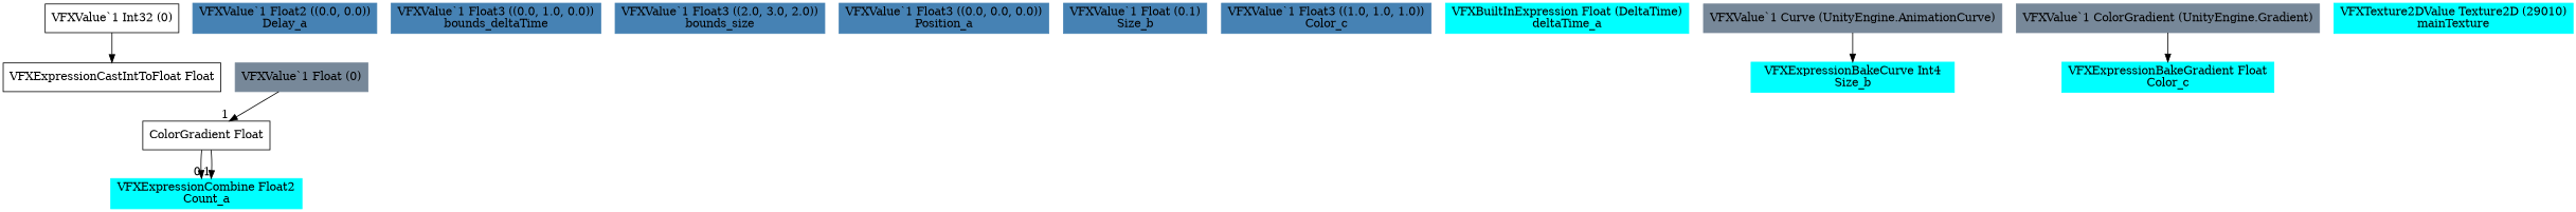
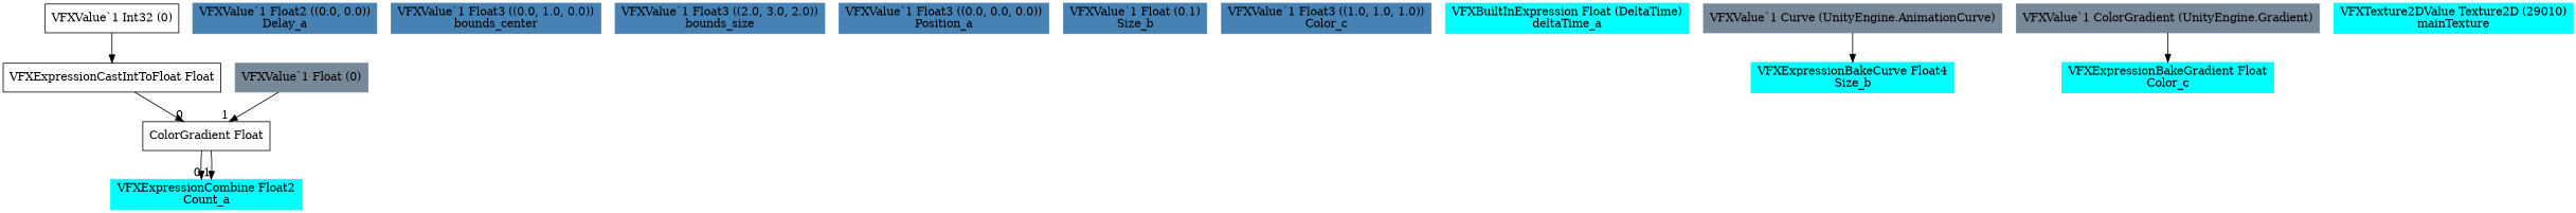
  digraph {
    node [color=steelblue shape=box style=filled]
    n1 [color=cyan label="VFXExpressionCombine Float2\nCount_a"]
    n2 [label="ColorGradient Float" color="" style=""]
    n3 [label="VFXExpressionCastIntToFloat Float" color="" style=""]
    n4 [label="VFXValue`1 Int32 (0)" color="" style=""]
    n5 [color=lightslategray label="VFXValue`1 Float (0)"]
    n6 [label="VFXValue`1 Float2 ((0.0, 0.0))\nDelay_a"]
-   n7 [label="VFXValue`1 Float3 ((0.0, 1.0, 0.0))\nbounds_deltaTime"]
+   n7 [label="VFXValue`1 Float3 ((0.0, 1.0, 0.0))\nbounds_center"]
    n8 [label="VFXValue`1 Float3 ((2.0, 3.0, 2.0))\nbounds_size"]
    n9 [label="VFXValue`1 Float3 ((0.0, 0.0, 0.0))\nPosition_a"]
    n10 [label="VFXValue`1 Float (0.1)\nSize_b"]
    n11 [label="VFXValue`1 Float3 ((1.0, 1.0, 1.0))\nColor_c"]
    n12 [color=cyan label="VFXBuiltInExpression Float (DeltaTime)\ndeltaTime_a"]
-   n13 [color=cyan label="VFXExpressionBakeCurve Int4\nSize_b"]
+   n13 [color=cyan label="VFXExpressionBakeCurve Float4\nSize_b"]
    n14 [color=lightslategray label="VFXValue`1 Curve (UnityEngine.AnimationCurve)"]
    n15 [color=cyan label="VFXExpressionBakeGradient Float\nColor_c"]
    n16 [color=lightslategray label="VFXValue`1 ColorGradient (UnityEngine.Gradient)"]
    n17 [color=cyan label="VFXTexture2DValue Texture2D (29010)\nmainTexture"]
    n2 -> n1 [headlabel=0]
    n2 -> n1 [headlabel=1]
+   n3 -> n2 [headlabel=0]
    n4 -> n3
    n5 -> n2 [headlabel=1]
    n14 -> n13
    n16 -> n15
  }
